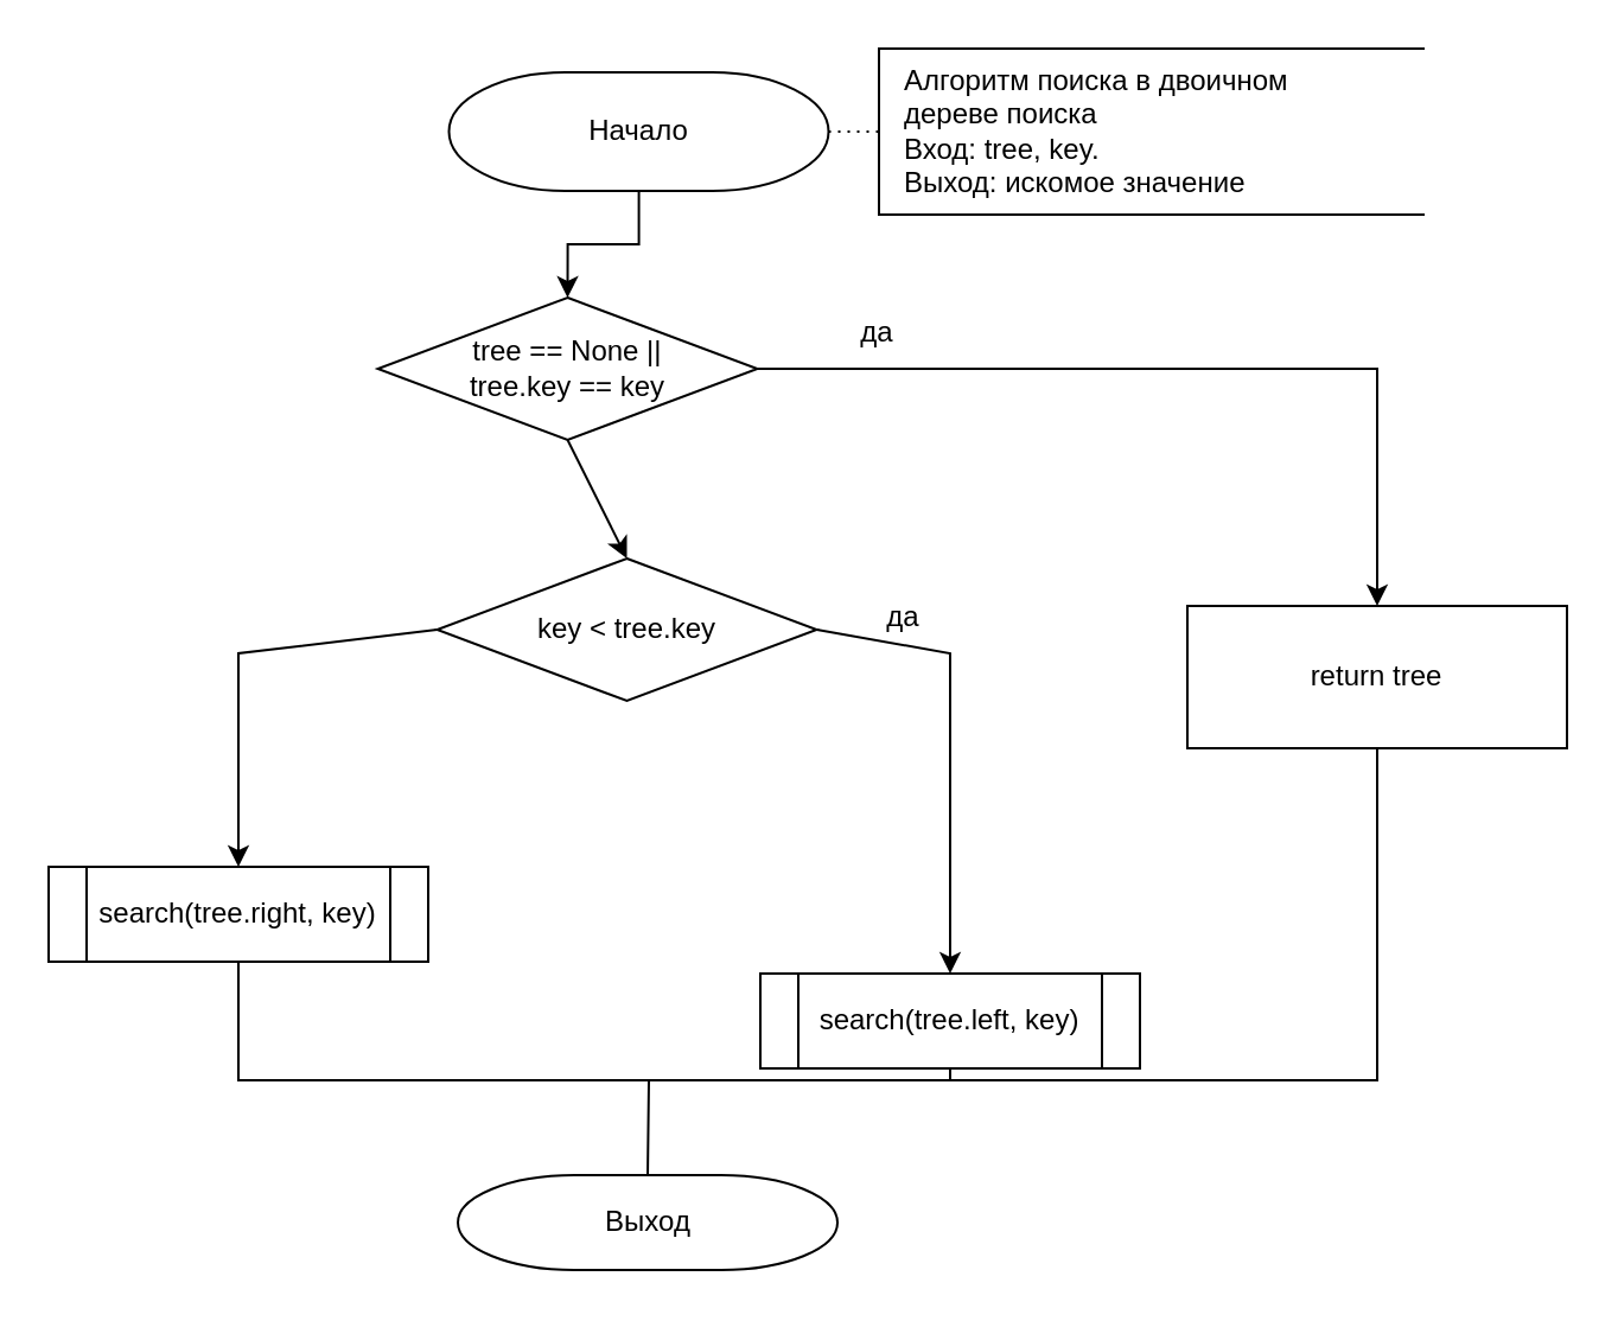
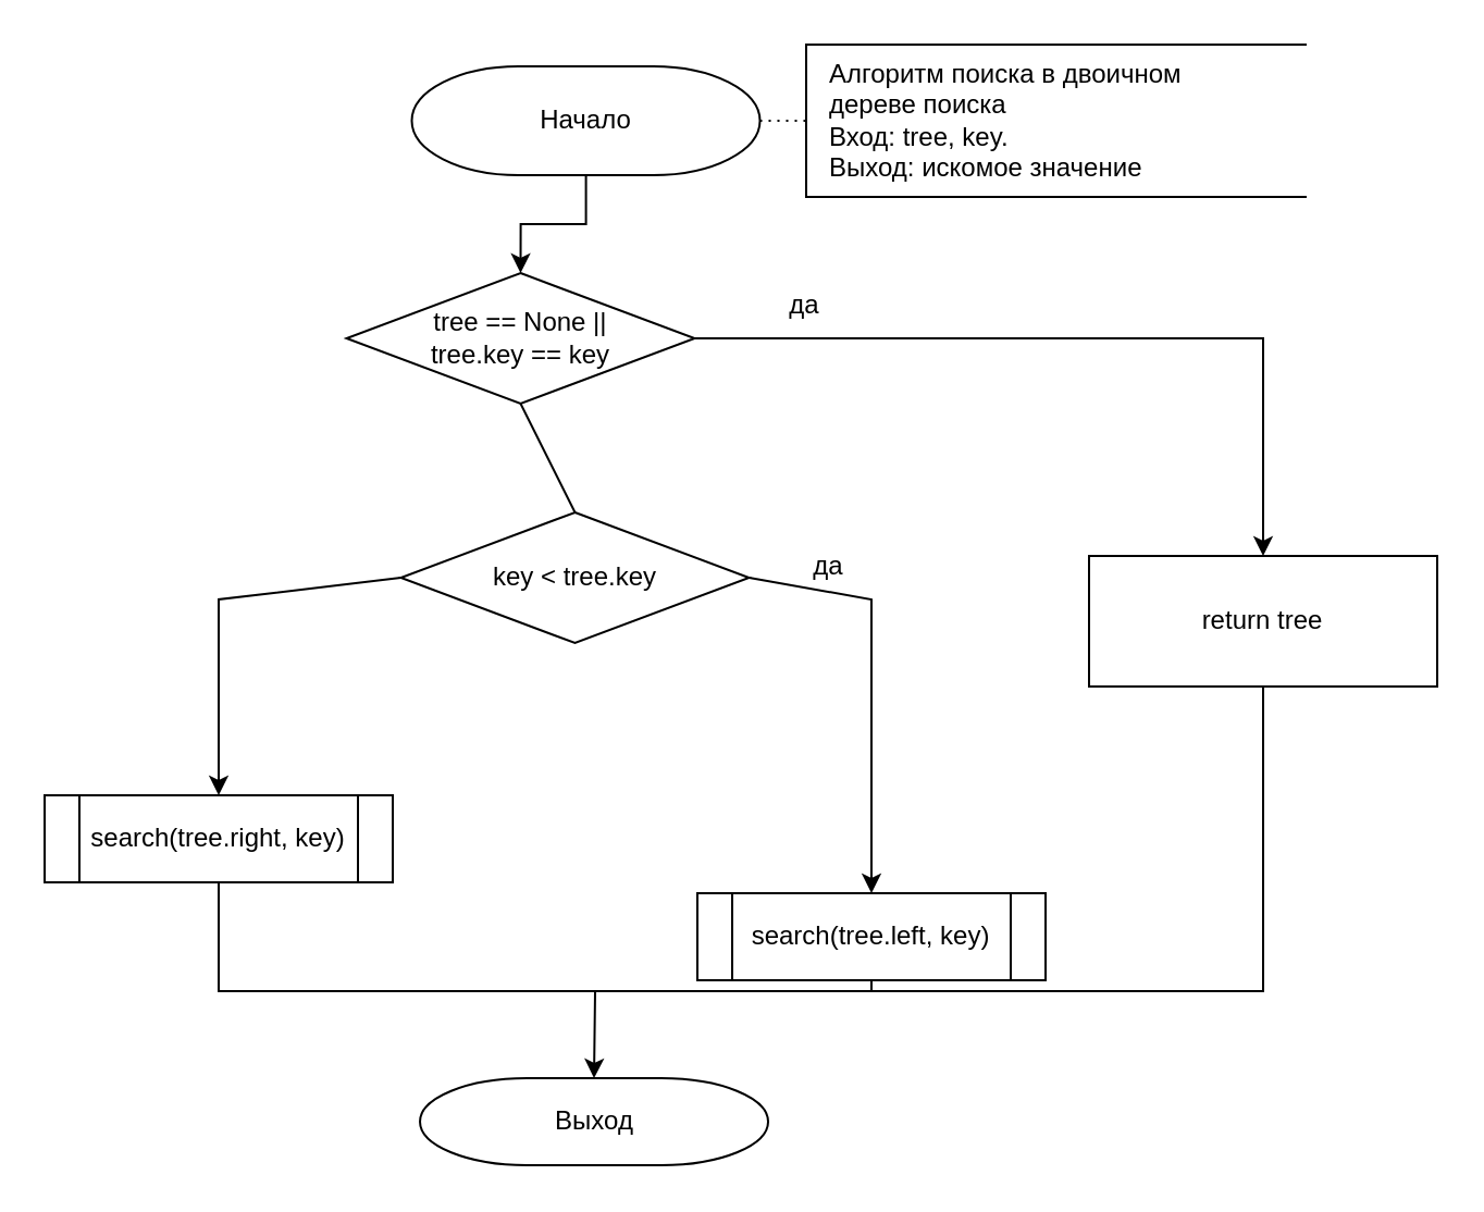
  <mxCell id="0" />
  <mxCell id="1" parent="0" />
  <mxCell id="2" style="edgeStyle=orthogonalEdgeStyle;rounded=0;orthogonalLoop=1;jettySize=auto;html=1;entryX=0.5;entryY=0;entryDx=0;entryDy=0;strokeWidth=1;" edge="1" parent="1" source="3" target="9"><mxGeometry relative="1" as="geometry" /></mxCell>
  <mxCell id="3" value="Начало" style="strokeWidth=1;html=1;shape=mxgraph.flowchart.terminator;whiteSpace=wrap;" parent="1" vertex="1"><mxGeometry x="188.75" y="30" width="160" height="50" as="geometry" /></mxCell>
  <mxCell id="4" value="Выход" style="strokeWidth=1;html=1;shape=mxgraph.flowchart.terminator;whiteSpace=wrap;" parent="1" vertex="1"><mxGeometry x="192.51" y="495" width="160" height="40" as="geometry" /></mxCell>
  <mxCell id="5" value="" style="strokeWidth=1;html=1;shape=mxgraph.flowchart.annotation_1;align=left;pointerEvents=1;" parent="1" vertex="1"><mxGeometry x="370" y="20" width="230" height="70" as="geometry" /></mxCell>
  <mxCell id="6" value="&lt;div style=&quot;text-align: left; font-size: 12px;&quot;&gt;&lt;span style=&quot;background-color: initial;&quot;&gt;&lt;font style=&quot;font-size: 12px;&quot;&gt;Алгоритм поиска в&amp;nbsp;двоичном дереве поиска&lt;/font&gt;&lt;/span&gt;&lt;/div&gt;&lt;div style=&quot;text-align: left; font-size: 12px;&quot;&gt;&lt;font style=&quot;font-size: 12px;&quot;&gt;&lt;span style=&quot;background-color: initial;&quot;&gt;Вход: tree, key&lt;/span&gt;&lt;span style=&quot;background-color: initial;&quot;&gt;.&lt;/span&gt;&lt;/font&gt;&lt;/div&gt;&lt;div style=&quot;text-align: left; font-size: 12px;&quot;&gt;&lt;span style=&quot;background-color: initial;&quot;&gt;&lt;font style=&quot;font-size: 12px;&quot;&gt;Выход: искомое значение&lt;/font&gt;&lt;/span&gt;&lt;/div&gt;" style="text;html=1;strokeColor=none;fillColor=none;align=center;verticalAlign=middle;whiteSpace=wrap;rounded=0;fontSize=14;strokeWidth=1;" parent="1" vertex="1"><mxGeometry x="380" y="25" width="200" height="60" as="geometry" /></mxCell>
  <mxCell id="7" value="" style="endArrow=none;dashed=1;html=1;dashPattern=1 3;strokeWidth=1;rounded=0;fontSize=14;exitX=1;exitY=0.5;exitDx=0;exitDy=0;exitPerimeter=0;entryX=0;entryY=0.5;entryDx=0;entryDy=0;entryPerimeter=0;" parent="1" source="3" target="5" edge="1"><mxGeometry width="50" height="50" relative="1" as="geometry"><mxPoint x="727.5" y="405" as="sourcePoint" /><mxPoint x="777.5" y="355" as="targetPoint" /></mxGeometry></mxCell>
  <mxCell id="8" value="search(tree.right, key)" style="shape=process;whiteSpace=wrap;html=1;backgroundOutline=1;strokeWidth=1;" parent="1" vertex="1"><mxGeometry x="20" y="365" width="160" height="40" as="geometry" /></mxCell>
  <mxCell id="9" value="tree == None ||&lt;br&gt;tree.key == key" style="rhombus;whiteSpace=wrap;html=1;strokeWidth=1;" parent="1" vertex="1"><mxGeometry x="158.75" y="125" width="160" height="60" as="geometry" /></mxCell>
  <mxCell id="10" value="key &amp;lt; tree.key" style="rhombus;whiteSpace=wrap;html=1;strokeWidth=1;" parent="1" vertex="1"><mxGeometry x="183.75" y="235" width="160" height="60" as="geometry" /></mxCell>
- <mxCell id="11" value="" style="endArrow=classic;html=1;rounded=0;strokeWidth=1;exitX=0.5;exitY=1;exitDx=0;exitDy=0;entryX=0.5;entryY=0;entryDx=0;entryDy=0;" parent="1" source="9" target="10" edge="1"><mxGeometry width="50" height="50" relative="1" as="geometry"><mxPoint x="570" y="725" as="sourcePoint" /><mxPoint x="620" y="675" as="targetPoint" /></mxGeometry></mxCell>
+ <mxCell id="11" value="" style="endArrow=none;html=1;rounded=0;strokeWidth=1;exitX=0.5;exitY=1;exitDx=0;exitDy=0;entryX=0.5;entryY=0;entryDx=0;entryDy=0;" parent="1" source="9" target="10" edge="1"><mxGeometry width="50" height="50" relative="1" as="geometry"><mxPoint x="570" y="725" as="sourcePoint" /><mxPoint x="620" y="675" as="targetPoint" /></mxGeometry></mxCell>
  <mxCell id="12" value="search(tree.left, key)" style="shape=process;whiteSpace=wrap;html=1;backgroundOutline=1;strokeWidth=1;" parent="1" vertex="1"><mxGeometry x="320" y="410" width="160" height="40" as="geometry" /></mxCell>
  <mxCell id="13" value="" style="endArrow=classic;html=1;rounded=0;strokeWidth=1;exitX=1;exitY=0.5;exitDx=0;exitDy=0;entryX=0.5;entryY=0;entryDx=0;entryDy=0;" parent="1" source="10" target="12" edge="1"><mxGeometry width="50" height="50" relative="1" as="geometry"><mxPoint x="570" y="345" as="sourcePoint" /><mxPoint x="620" y="295" as="targetPoint" /><Array as="points"><mxPoint x="400" y="275" /></Array></mxGeometry></mxCell>
  <mxCell id="14" value="" style="endArrow=classic;html=1;rounded=0;strokeWidth=1;exitX=0;exitY=0.5;exitDx=0;exitDy=0;entryX=0.5;entryY=0;entryDx=0;entryDy=0;" parent="1" source="10" target="8" edge="1"><mxGeometry width="50" height="50" relative="1" as="geometry"><mxPoint x="570" y="345" as="sourcePoint" /><mxPoint x="620" y="295" as="targetPoint" /><Array as="points"><mxPoint x="100" y="275" /></Array></mxGeometry></mxCell>
  <mxCell id="15" value="return tree" style="rounded=0;whiteSpace=wrap;html=1;strokeWidth=1;" parent="1" vertex="1"><mxGeometry x="500" y="255" width="160" height="60" as="geometry" /></mxCell>
  <mxCell id="16" value="" style="endArrow=classic;html=1;rounded=0;strokeWidth=1;exitX=1;exitY=0.5;exitDx=0;exitDy=0;entryX=0.5;entryY=0;entryDx=0;entryDy=0;" parent="1" source="9" target="15" edge="1"><mxGeometry width="50" height="50" relative="1" as="geometry"><mxPoint x="570" y="345" as="sourcePoint" /><mxPoint x="620" y="295" as="targetPoint" /><Array as="points"><mxPoint x="580" y="155" /></Array></mxGeometry></mxCell>
- <mxCell id="17" value="" style="endArrow=none;html=1;rounded=0;strokeWidth=1;exitX=0.5;exitY=1;exitDx=0;exitDy=0;entryX=0.5;entryY=0;entryDx=0;entryDy=0;entryPerimeter=0;" parent="1" source="8" target="4" edge="1"><mxGeometry width="50" height="50" relative="1" as="geometry"><mxPoint x="570" y="345" as="sourcePoint" /><mxPoint x="620" y="295" as="targetPoint" /><Array as="points"><mxPoint x="100" y="455" /><mxPoint x="273" y="455" /></Array></mxGeometry></mxCell>
+ <mxCell id="17" value="" style="endArrow=classic;html=1;rounded=0;strokeWidth=1;exitX=0.5;exitY=1;exitDx=0;exitDy=0;entryX=0.5;entryY=0;entryDx=0;entryDy=0;entryPerimeter=0;" parent="1" source="8" target="4" edge="1"><mxGeometry width="50" height="50" relative="1" as="geometry"><mxPoint x="570" y="345" as="sourcePoint" /><mxPoint x="620" y="295" as="targetPoint" /><Array as="points"><mxPoint x="100" y="455" /><mxPoint x="273" y="455" /></Array></mxGeometry></mxCell>
  <mxCell id="18" value="" style="endArrow=none;html=1;rounded=0;strokeWidth=1;exitX=0.5;exitY=1;exitDx=0;exitDy=0;" parent="1" edge="1" source="15"><mxGeometry width="50" height="50" relative="1" as="geometry"><mxPoint x="558" y="315" as="sourcePoint" /><mxPoint x="398" y="455" as="targetPoint" /><Array as="points"><mxPoint x="580" y="455" /></Array></mxGeometry></mxCell>
  <mxCell id="19" value="" style="endArrow=none;html=1;rounded=0;strokeWidth=1;exitX=0.5;exitY=1;exitDx=0;exitDy=0;" parent="1" source="12" edge="1"><mxGeometry width="50" height="50" relative="1" as="geometry"><mxPoint x="395.13" y="425" as="sourcePoint" /><mxPoint x="247" y="455" as="targetPoint" /><Array as="points"><mxPoint x="400" y="455" /></Array></mxGeometry></mxCell>
  <mxCell id="20" value="да" style="text;html=1;align=center;verticalAlign=middle;resizable=0;points=[];autosize=1;strokeColor=none;fillColor=none;" vertex="1" parent="1"><mxGeometry x="360" y="245" width="40" height="30" as="geometry" /></mxCell>
  <mxCell id="21" value="да" style="text;html=1;align=center;verticalAlign=middle;resizable=0;points=[];autosize=1;strokeColor=none;fillColor=none;" vertex="1" parent="1"><mxGeometry x="348.75" y="125" width="40" height="30" as="geometry" /></mxCell>
